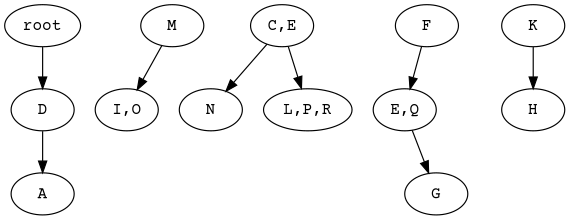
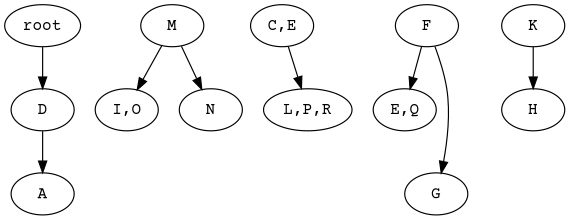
  strict digraph {
    fontname="Courier Prime"
    node [fontname="Courier Prime"]
    edge [fontname="Courier Prime"]
    n1 [label=root]
    n2 [label=D]
    n3 [label=A]
    n4 [label=M]
    n5 [label="I,O"]
    n6 [label=N]
    n7 [label="C,E"]
    n8 [label="L,P,R"]
    n9 [label=F]
    n10 [label="E,Q"]
    n11 [label=K]
    n12 [label=H]
    n13 [label=G]
    n1 -> n2
    n2 -> n3
    n4 -> n5
-   n7 -> n6
+   n4 -> n6
    n7 -> n8
    n9 -> n10
-   n10 -> n13
+   n9 -> n13
    n11 -> n12
  }
